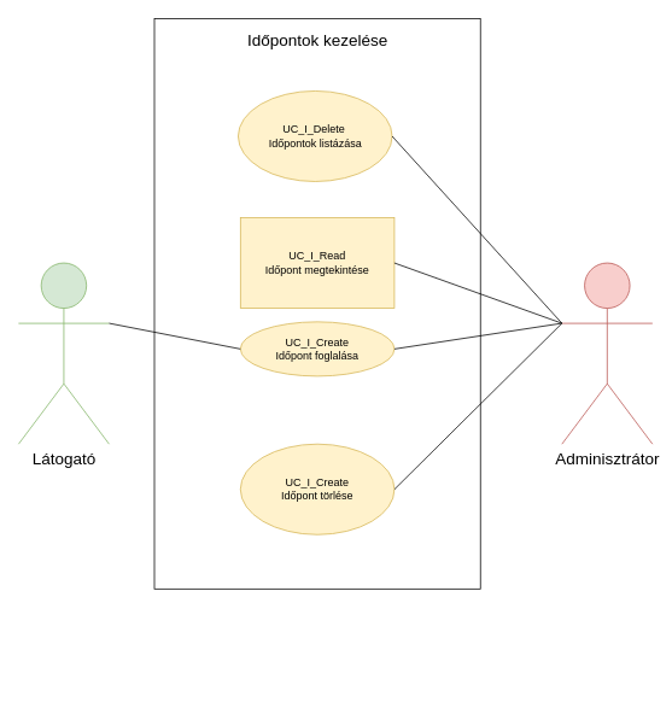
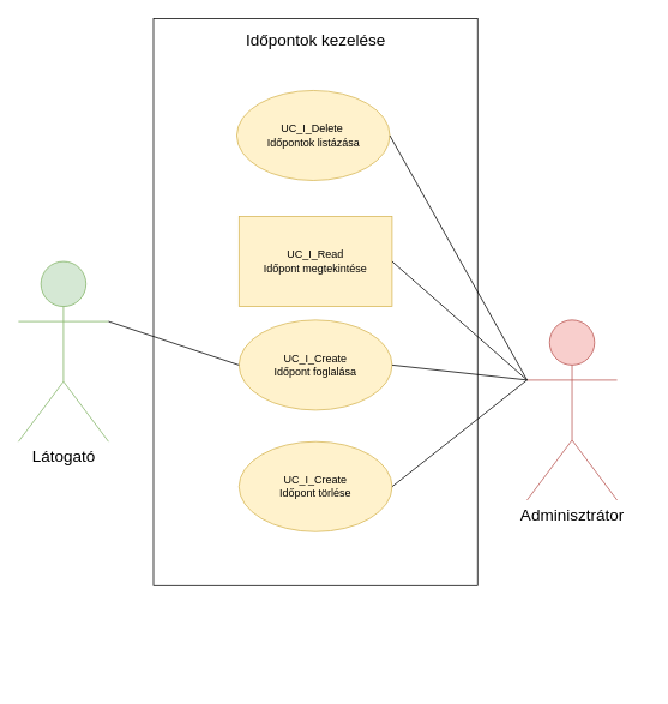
  <mxCell id="0" />
  <mxCell id="1" parent="0" />
  <mxCell id="2" value="" style="group" parent="1" vertex="1" connectable="0"><mxGeometry x="20" y="20" width="700" height="740" as="geometry" /></mxCell>
  <mxCell id="3" value="" style="group" parent="2" vertex="1" connectable="0"><mxGeometry x="150" width="360" height="740" as="geometry" /></mxCell>
  <mxCell id="4" value="" style="rounded=0;whiteSpace=wrap;html=1;" parent="3" vertex="1"><mxGeometry width="360" height="630" as="geometry" /></mxCell>
  <mxCell id="5" value="Időpontok kezelése" style="text;html=1;align=center;verticalAlign=middle;whiteSpace=wrap;rounded=0;fontSize=18;" parent="3" vertex="1"><mxGeometry x="97.5" y="10" width="165" height="30" as="geometry" /></mxCell>
  <mxCell id="6" value="UC_I_Delete&amp;nbsp;&lt;br&gt;Időpontok listázása" style="ellipse;whiteSpace=wrap;html=1;fillColor=#fff2cc;strokeColor=#d6b656;" parent="3" vertex="1"><mxGeometry x="92.5" y="80" width="170" height="100" as="geometry" /></mxCell>
- <mxCell id="7" value="UC_I_Create&lt;br&gt;Időpont foglalása" style="ellipse;whiteSpace=wrap;html=1;fillColor=#fff2cc;strokeColor=#d6b656;" parent="3" vertex="1"><mxGeometry x="95" y="335" width="170" height="60" as="geometry" /></mxCell>
+ <mxCell id="7" value="UC_I_Create&lt;br&gt;Időpont foglalása" style="ellipse;whiteSpace=wrap;html=1;fillColor=#fff2cc;strokeColor=#d6b656;" parent="3" vertex="1"><mxGeometry x="95" y="335" width="170" height="100" as="geometry" /></mxCell>
  <mxCell id="8" value="UC_I_Read&lt;br&gt;Időpont megtekintése" style="whiteSpace=wrap;html=1;fillColor=#fff2cc;strokeColor=#d6b656;rounded=0;" parent="3" vertex="1"><mxGeometry x="95" y="220" width="170" height="100" as="geometry" /></mxCell>
  <mxCell id="9" value="UC_I_Create&lt;br&gt;Időpont törlése" style="ellipse;whiteSpace=wrap;html=1;fillColor=#fff2cc;strokeColor=#d6b656;" parent="3" vertex="1"><mxGeometry x="95" y="470" width="170" height="100" as="geometry" /></mxCell>
  <mxCell id="10" value="&lt;font style=&quot;font-size: 18px;&quot;&gt;Látogató&lt;/font&gt;" style="shape=umlActor;verticalLabelPosition=bottom;verticalAlign=top;html=1;outlineConnect=0;fillColor=#d5e8d4;strokeColor=#82b366;" parent="2" vertex="1"><mxGeometry y="270" width="100" height="200" as="geometry" /></mxCell>
- <mxCell id="11" value="&lt;font style=&quot;font-size: 18px;&quot;&gt;Adminisztrátor&lt;/font&gt;" style="shape=umlActor;verticalLabelPosition=bottom;verticalAlign=top;html=1;outlineConnect=0;fillColor=#f8cecc;strokeColor=#b85450;" parent="2" vertex="1"><mxGeometry x="600" y="270" width="100" height="200" as="geometry" /></mxCell>
+ <mxCell id="11" value="&lt;font style=&quot;font-size: 18px;&quot;&gt;Adminisztrátor&lt;/font&gt;" style="shape=umlActor;verticalLabelPosition=bottom;verticalAlign=top;html=1;outlineConnect=0;fillColor=#f8cecc;strokeColor=#b85450;" parent="2" vertex="1"><mxGeometry x="565" y="335" width="100" height="200" as="geometry" /></mxCell>
  <mxCell id="12" value="" style="endArrow=none;html=1;rounded=0;entryX=0;entryY=0.333;entryDx=0;entryDy=0;entryPerimeter=0;exitX=1;exitY=0.5;exitDx=0;exitDy=0;" parent="2" source="8" target="11" edge="1"><mxGeometry width="50" height="50" relative="1" as="geometry"><mxPoint x="470" y="200" as="sourcePoint" /><mxPoint x="600" y="300" as="targetPoint" /></mxGeometry></mxCell>
  <mxCell id="13" value="" style="endArrow=none;html=1;rounded=0;entryX=0;entryY=0.333;entryDx=0;entryDy=0;entryPerimeter=0;exitX=1;exitY=0.5;exitDx=0;exitDy=0;" parent="2" source="6" target="11" edge="1"><mxGeometry width="50" height="50" relative="1" as="geometry"><mxPoint x="470" y="150" as="sourcePoint" /><mxPoint x="600" y="340" as="targetPoint" /></mxGeometry></mxCell>
  <mxCell id="14" value="" style="endArrow=none;html=1;rounded=0;entryX=0;entryY=0.333;entryDx=0;entryDy=0;entryPerimeter=0;exitX=1;exitY=0.5;exitDx=0;exitDy=0;" parent="2" source="7" target="11" edge="1"><mxGeometry width="50" height="50" relative="1" as="geometry"><mxPoint x="460" y="260" as="sourcePoint" /><mxPoint x="590" y="370" as="targetPoint" /></mxGeometry></mxCell>
  <mxCell id="15" value="" style="endArrow=none;html=1;rounded=0;entryX=0;entryY=0.333;entryDx=0;entryDy=0;entryPerimeter=0;exitX=1;exitY=0.5;exitDx=0;exitDy=0;" parent="2" source="9" target="11" edge="1"><mxGeometry width="50" height="50" relative="1" as="geometry"><mxPoint x="440" y="380" as="sourcePoint" /><mxPoint x="570" y="480" as="targetPoint" /></mxGeometry></mxCell>
  <mxCell id="16" value="" style="endArrow=none;html=1;rounded=0;entryX=0;entryY=0.5;entryDx=0;entryDy=0;exitX=1;exitY=0.333;exitDx=0;exitDy=0;exitPerimeter=0;" parent="2" source="10" target="7" edge="1"><mxGeometry width="50" height="50" relative="1" as="geometry"><mxPoint x="87" y="403.5" as="sourcePoint" /><mxPoint x="232" y="336.5" as="targetPoint" /></mxGeometry></mxCell>
